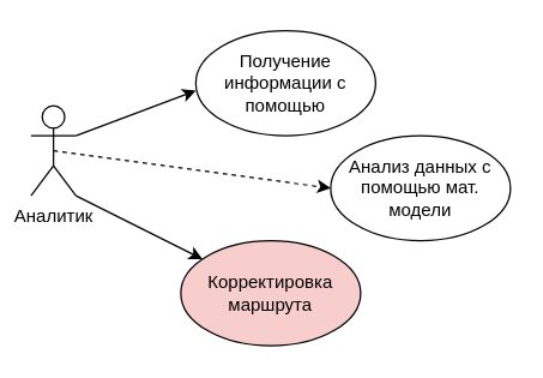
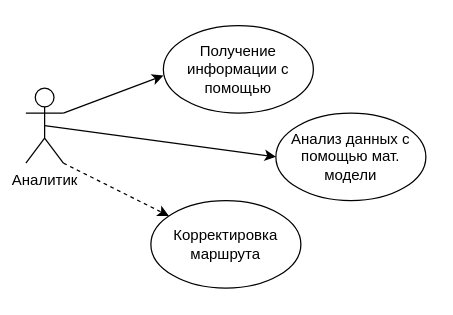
  <mxCell id="0" />
  <mxCell id="1" value="Соединительная линия" parent="0" />
  <mxCell id="2" value="Аналитик" style="shape=umlActor;verticalLabelPosition=bottom;labelBackgroundColor=#ffffff;verticalAlign=top;html=1;outlineConnect=0;" parent="1" vertex="1"><mxGeometry x="20" y="70" width="30" height="60" as="geometry" /></mxCell>
  <mxCell id="3" value="" style="endArrow=classic;html=1;exitX=1;exitY=0.333;exitDx=0;exitDy=0;exitPerimeter=0;" parent="1" source="2" edge="1"><mxGeometry width="50" height="50" relative="1" as="geometry"><mxPoint x="510" y="280" as="sourcePoint" /><mxPoint x="130" y="60" as="targetPoint" /></mxGeometry></mxCell>
- <mxCell id="4" value="" style="endArrow=classic;html=1;exitX=0.5;exitY=0.5;exitDx=0;exitDy=0;exitPerimeter=0;entryX=0;entryY=0.5;entryDx=0;entryDy=0;dashed=1;" parent="1" source="2" edge="1" target="7"><mxGeometry width="50" height="50" relative="1" as="geometry"><mxPoint x="390" y="260" as="sourcePoint" /><mxPoint x="290" y="100" as="targetPoint" /></mxGeometry></mxCell>
- <mxCell id="5" value="" style="endArrow=classic;html=1;exitX=1;exitY=1;exitDx=0;exitDy=0;exitPerimeter=0;" parent="1" source="2" edge="1" target="8"><mxGeometry width="50" height="50" relative="1" as="geometry"><mxPoint x="390" y="260" as="sourcePoint" /><mxPoint x="290" y="170" as="targetPoint" /></mxGeometry></mxCell>
+ <mxCell id="4" value="" style="endArrow=classic;html=1;exitX=0.5;exitY=0.5;exitDx=0;exitDy=0;exitPerimeter=0;entryX=0;entryY=0.5;entryDx=0;entryDy=0;" parent="1" source="2" edge="1" target="7"><mxGeometry width="50" height="50" relative="1" as="geometry"><mxPoint x="390" y="260" as="sourcePoint" /><mxPoint x="290" y="100" as="targetPoint" /></mxGeometry></mxCell>
+ <mxCell id="5" value="" style="endArrow=classic;html=1;exitX=1;exitY=1;exitDx=0;exitDy=0;exitPerimeter=0;dashed=1;" parent="1" source="2" edge="1" target="8"><mxGeometry width="50" height="50" relative="1" as="geometry"><mxPoint x="390" y="260" as="sourcePoint" /><mxPoint x="290" y="170" as="targetPoint" /></mxGeometry></mxCell>
  <mxCell id="6" value="Получение информации с помощью" style="ellipse;whiteSpace=wrap;html=1;" parent="1" vertex="1"><mxGeometry x="130" y="20" width="120" height="70" as="geometry" /></mxCell>
  <mxCell id="7" value="Анализ данных с помощью мат. модели" style="ellipse;whiteSpace=wrap;html=1;" parent="1" vertex="1"><mxGeometry x="220" y="90" width="120" height="70" as="geometry" /></mxCell>
- <mxCell id="8" value="Корректировка маршрута" style="ellipse;whiteSpace=wrap;html=1;fillColor=#f8cecc;" parent="1" vertex="1"><mxGeometry x="120" y="160" width="120" height="70" as="geometry" /></mxCell>
+ <mxCell id="8" value="Корректировка маршрута" style="ellipse;whiteSpace=wrap;html=1;" parent="1" vertex="1"><mxGeometry x="120" y="160" width="120" height="70" as="geometry" /></mxCell>
